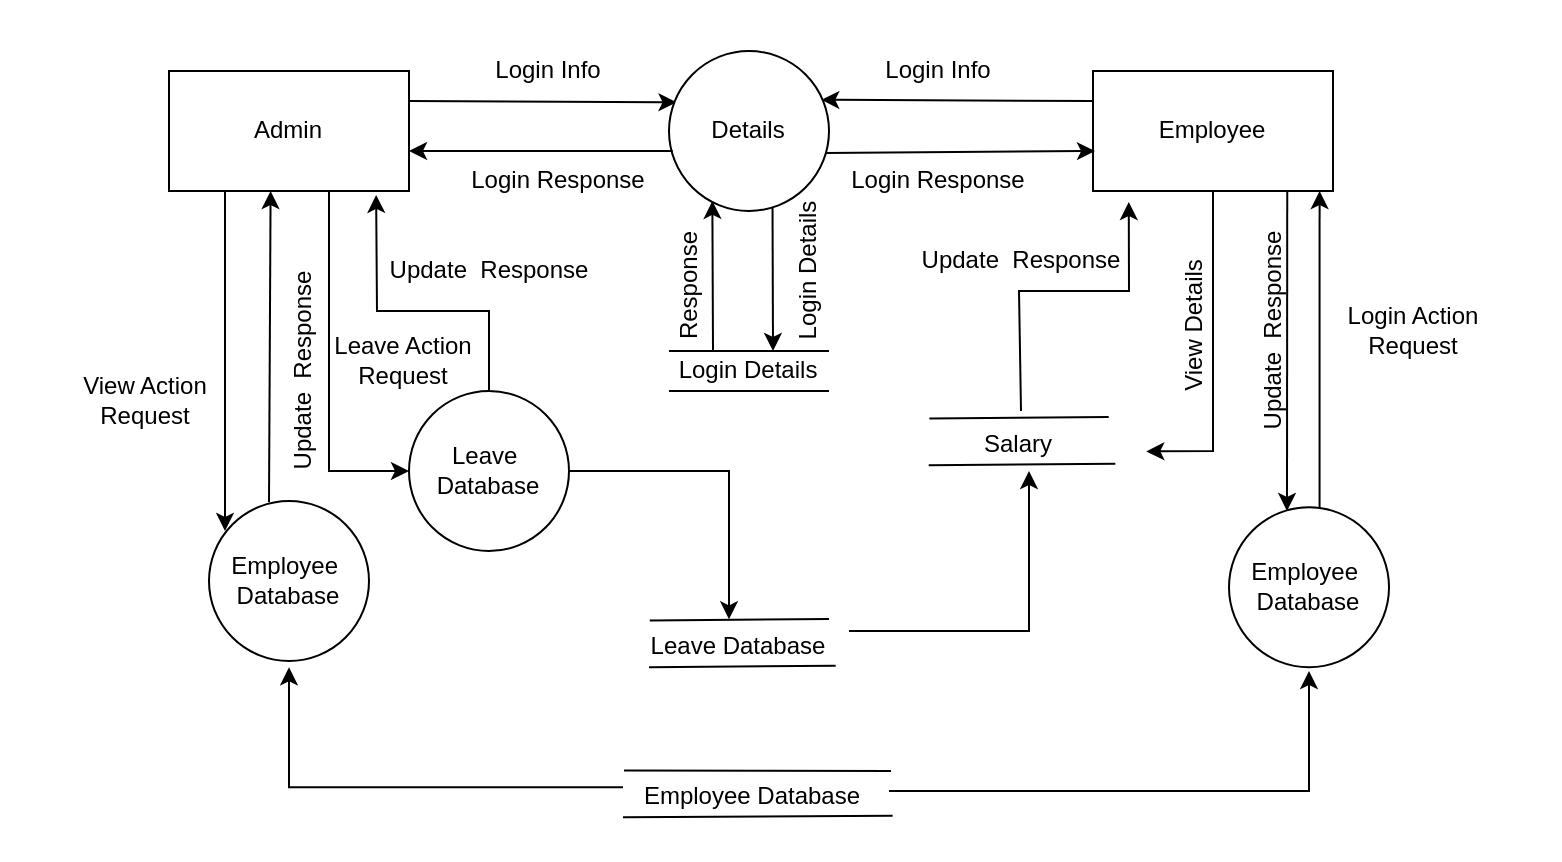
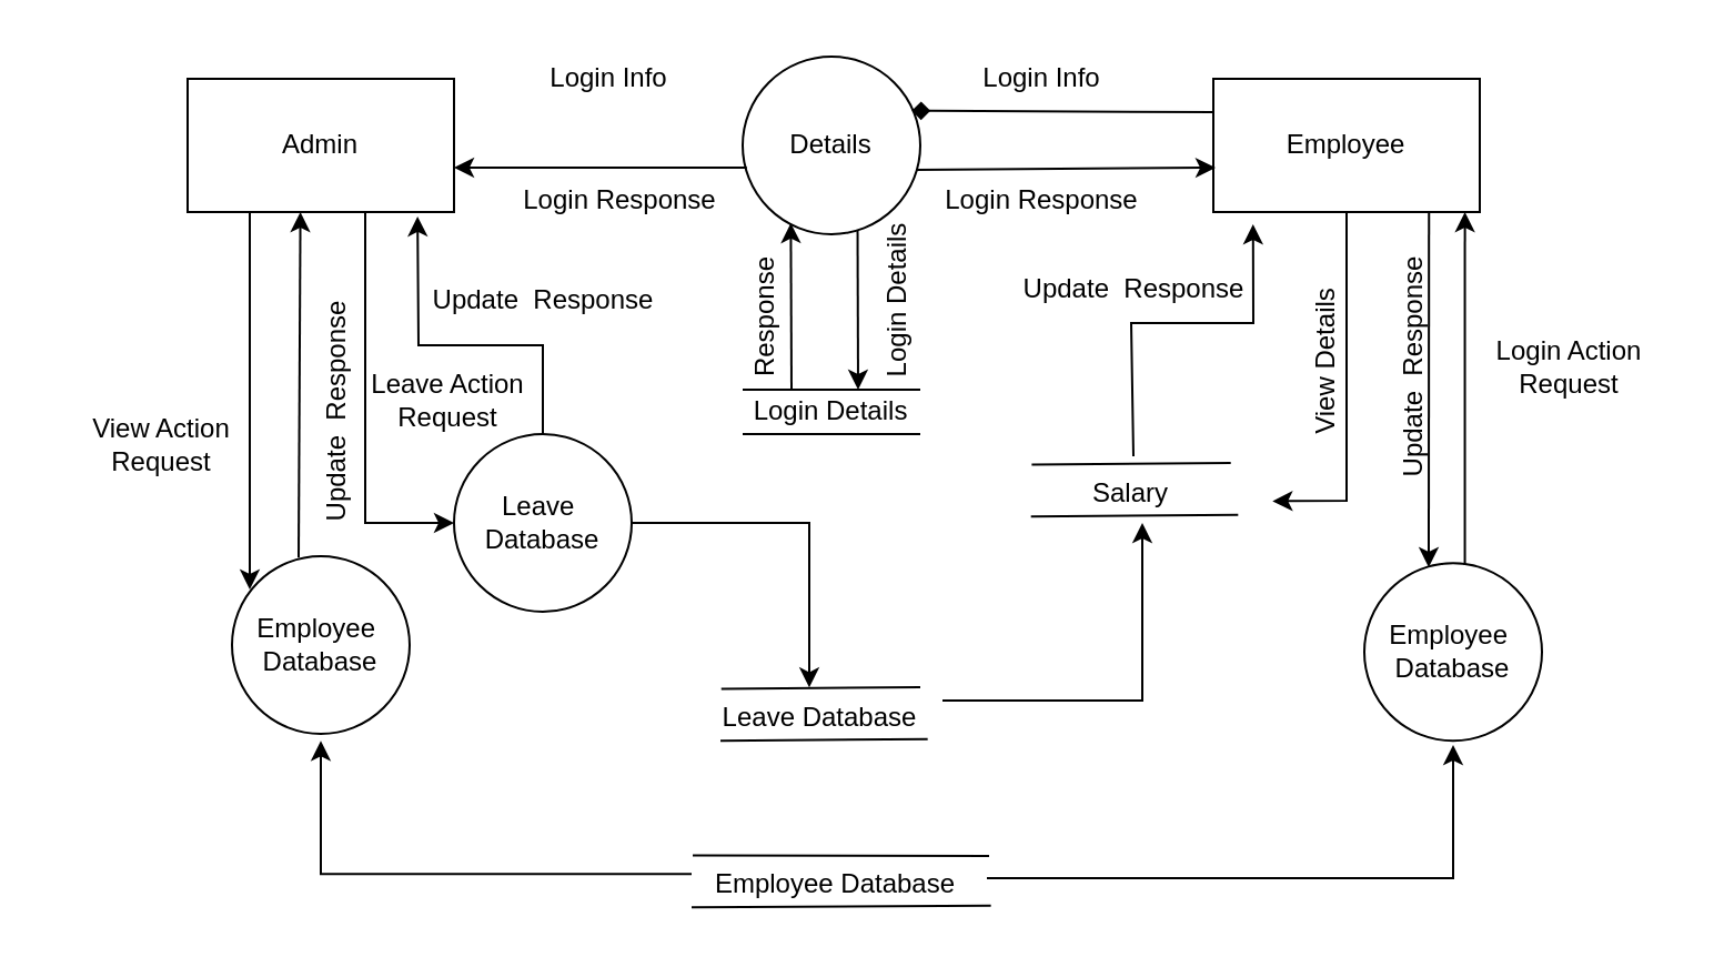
  <mxCell id="0" />
  <mxCell id="1" parent="0" />
  <mxCell id="2" value="Admin" style="rounded=0;whiteSpace=wrap;html=1;" parent="1" vertex="1"><mxGeometry x="84" y="35" width="120" height="60" as="geometry" /></mxCell>
  <mxCell id="3" value="Employee&amp;nbsp;&lt;br&gt;Database" style="ellipse;whiteSpace=wrap;html=1;aspect=fixed;" parent="1" vertex="1"><mxGeometry x="104" y="250" width="80" height="80" as="geometry" /></mxCell>
  <mxCell id="4" value="" style="endArrow=classic;html=1;rounded=0;exitX=0.5;exitY=1;exitDx=0;exitDy=0;" parent="1" edge="1"><mxGeometry width="50" height="50" relative="1" as="geometry"><mxPoint x="112" y="95" as="sourcePoint" /><mxPoint x="112" y="265" as="targetPoint" /></mxGeometry></mxCell>
  <mxCell id="5" value="Employee" style="rounded=0;whiteSpace=wrap;html=1;" parent="1" vertex="1"><mxGeometry x="546" y="35" width="120" height="60" as="geometry" /></mxCell>
- <mxCell id="6" value="" style="endArrow=classic;html=1;rounded=0;exitX=1;exitY=0.25;exitDx=0;exitDy=0;entryX=0.047;entryY=0.321;entryDx=0;entryDy=0;entryPerimeter=0;" parent="1" source="2" target="8" edge="1"><mxGeometry width="50" height="50" relative="1" as="geometry"><mxPoint x="234" y="75" as="sourcePoint" /><mxPoint x="334" y="49" as="targetPoint" /></mxGeometry></mxCell>
  <mxCell id="7" value="" style="endArrow=classic;html=1;rounded=0;entryX=0.75;entryY=1;entryDx=0;entryDy=0;exitX=0.566;exitY=0.023;exitDx=0;exitDy=0;exitPerimeter=0;" parent="1" source="41" edge="1"><mxGeometry width="50" height="50" relative="1" as="geometry"><mxPoint x="658.5" y="250.64" as="sourcePoint" /><mxPoint x="659.3" y="95" as="targetPoint" /></mxGeometry></mxCell>
  <mxCell id="8" value="Details" style="ellipse;whiteSpace=wrap;html=1;aspect=fixed;" parent="1" vertex="1"><mxGeometry x="334" y="25" width="80" height="80" as="geometry" /></mxCell>
  <mxCell id="9" value="" style="endArrow=classic;html=1;rounded=0;entryX=0.271;entryY=0.937;entryDx=0;entryDy=0;entryPerimeter=0;" parent="1" target="8" edge="1"><mxGeometry width="50" height="50" relative="1" as="geometry"><mxPoint x="356" y="175" as="sourcePoint" /><mxPoint x="356" y="104.12" as="targetPoint" /></mxGeometry></mxCell>
  <mxCell id="10" value="" style="endArrow=classic;html=1;rounded=0;exitX=0.647;exitY=0.975;exitDx=0;exitDy=0;exitPerimeter=0;" parent="1" source="8" edge="1"><mxGeometry width="50" height="50" relative="1" as="geometry"><mxPoint x="386.08" y="104.04" as="sourcePoint" /><mxPoint x="386" y="175" as="targetPoint" /></mxGeometry></mxCell>
  <mxCell id="11" value="" style="endArrow=classic;html=1;rounded=0;entryX=0.863;entryY=1.033;entryDx=0;entryDy=0;entryPerimeter=0;" parent="1" target="2" edge="1"><mxGeometry width="50" height="50" relative="1" as="geometry"><mxPoint x="244" y="195" as="sourcePoint" /><mxPoint x="294" y="280" as="targetPoint" /><Array as="points"><mxPoint x="244" y="155" /><mxPoint x="188" y="155" /></Array></mxGeometry></mxCell>
  <mxCell id="12" value="" style="endArrow=classic;html=1;rounded=0;exitX=0.75;exitY=1;exitDx=0;exitDy=0;" parent="1" edge="1"><mxGeometry width="50" height="50" relative="1" as="geometry"><mxPoint x="164" y="95" as="sourcePoint" /><mxPoint x="204" y="235" as="targetPoint" /><Array as="points"><mxPoint x="164" y="235" /></Array></mxGeometry></mxCell>
- <mxCell id="13" value="" style="endArrow=classic;html=1;rounded=0;entryX=0.952;entryY=0.305;entryDx=0;entryDy=0;entryPerimeter=0;exitX=0;exitY=0.25;exitDx=0;exitDy=0;" parent="1" source="5" target="8" edge="1"><mxGeometry width="50" height="50" relative="1" as="geometry"><mxPoint x="534.12" y="50.56" as="sourcePoint" /><mxPoint x="406.32" y="49.84" as="targetPoint" /></mxGeometry></mxCell>
+ <mxCell id="13" value="" style="endArrow=diamond;html=1;rounded=0;entryX=0.952;entryY=0.305;entryDx=0;entryDy=0;entryPerimeter=0;exitX=0;exitY=0.25;exitDx=0;exitDy=0;" parent="1" source="5" target="8" edge="1"><mxGeometry width="50" height="50" relative="1" as="geometry"><mxPoint x="534.12" y="50.56" as="sourcePoint" /><mxPoint x="406.32" y="49.84" as="targetPoint" /></mxGeometry></mxCell>
  <mxCell id="14" value="" style="endArrow=classic;html=1;rounded=0;exitX=1;exitY=0.25;exitDx=0;exitDy=0;entryX=0.066;entryY=0.295;entryDx=0;entryDy=0;entryPerimeter=0;" parent="1" edge="1"><mxGeometry width="50" height="50" relative="1" as="geometry"><mxPoint x="412" y="76" as="sourcePoint" /><mxPoint x="547" y="75" as="targetPoint" /></mxGeometry></mxCell>
  <mxCell id="15" value="" style="endArrow=classic;html=1;rounded=0;entryX=0.952;entryY=0.305;entryDx=0;entryDy=0;entryPerimeter=0;exitX=0.023;exitY=0.625;exitDx=0;exitDy=0;exitPerimeter=0;" parent="1" source="8" edge="1"><mxGeometry width="50" height="50" relative="1" as="geometry"><mxPoint x="334" y="75" as="sourcePoint" /><mxPoint x="204" y="75" as="targetPoint" /></mxGeometry></mxCell>
  <mxCell id="16" value="Login&amp;nbsp;Response" style="text;html=1;strokeColor=none;fillColor=none;align=center;verticalAlign=middle;whiteSpace=wrap;rounded=0;" parent="1" vertex="1"><mxGeometry x="234" y="75" width="90" height="30" as="geometry" /></mxCell>
  <mxCell id="17" value="Login Info" style="text;html=1;strokeColor=none;fillColor=none;align=center;verticalAlign=middle;whiteSpace=wrap;rounded=0;" parent="1" vertex="1"><mxGeometry x="224" y="25" width="100" height="20" as="geometry" /></mxCell>
  <mxCell id="18" value="Login Info" style="text;html=1;strokeColor=none;fillColor=none;align=center;verticalAlign=middle;whiteSpace=wrap;rounded=0;" parent="1" vertex="1"><mxGeometry x="439" y="20" width="60" height="30" as="geometry" /></mxCell>
  <mxCell id="19" value="Login&amp;nbsp;Response" style="text;html=1;strokeColor=none;fillColor=none;align=center;verticalAlign=middle;whiteSpace=wrap;rounded=0;" parent="1" vertex="1"><mxGeometry x="424" y="75" width="90" height="30" as="geometry" /></mxCell>
  <mxCell id="20" value="" style="endArrow=none;html=1;rounded=0;" parent="1" edge="1"><mxGeometry width="50" height="50" relative="1" as="geometry"><mxPoint x="334" y="175" as="sourcePoint" /><mxPoint x="414" y="175" as="targetPoint" /></mxGeometry></mxCell>
  <mxCell id="21" value="Response" style="text;html=1;strokeColor=none;fillColor=none;align=center;verticalAlign=middle;whiteSpace=wrap;rounded=0;rotation=270;" parent="1" vertex="1"><mxGeometry x="314" y="132.5" width="60" height="20" as="geometry" /></mxCell>
  <mxCell id="22" value="Login Details" style="text;html=1;strokeColor=none;fillColor=none;align=center;verticalAlign=middle;whiteSpace=wrap;rounded=0;rotation=270;" parent="1" vertex="1"><mxGeometry x="364" y="125" width="80" height="20" as="geometry" /></mxCell>
  <mxCell id="23" value="Login Details" style="text;html=1;strokeColor=none;fillColor=none;align=center;verticalAlign=middle;whiteSpace=wrap;rounded=0;rotation=0;" parent="1" vertex="1"><mxGeometry x="329" y="175" width="90" height="20" as="geometry" /></mxCell>
  <mxCell id="24" value="" style="endArrow=none;html=1;rounded=0;" parent="1" edge="1"><mxGeometry width="50" height="50" relative="1" as="geometry"><mxPoint x="334" y="195" as="sourcePoint" /><mxPoint x="414" y="195" as="targetPoint" /></mxGeometry></mxCell>
  <mxCell id="25" value="Leave&amp;nbsp;&lt;br&gt;Database" style="ellipse;whiteSpace=wrap;html=1;aspect=fixed;" parent="1" vertex="1"><mxGeometry x="204" y="195" width="80" height="80" as="geometry" /></mxCell>
  <mxCell id="26" value="Update&amp;nbsp; Response" style="text;html=1;strokeColor=none;fillColor=none;align=center;verticalAlign=middle;whiteSpace=wrap;rounded=0;" parent="1" vertex="1"><mxGeometry x="191.5" y="120" width="105" height="30" as="geometry" /></mxCell>
  <mxCell id="27" value="Update&amp;nbsp; Response" style="text;html=1;strokeColor=none;fillColor=none;align=center;verticalAlign=middle;whiteSpace=wrap;rounded=0;rotation=270;" parent="1" vertex="1"><mxGeometry x="99" y="175" width="105" height="20" as="geometry" /></mxCell>
  <mxCell id="28" value="Leave Action Request" style="text;html=1;strokeColor=none;fillColor=none;align=center;verticalAlign=middle;whiteSpace=wrap;rounded=0;" parent="1" vertex="1"><mxGeometry x="149" y="165" width="105" height="30" as="geometry" /></mxCell>
  <mxCell id="29" value="View Action Request" style="text;html=1;strokeColor=none;fillColor=none;align=center;verticalAlign=middle;whiteSpace=wrap;rounded=0;" parent="1" vertex="1"><mxGeometry y="185" width="105" height="30" as="geometry" x="20" /></mxCell>
  <mxCell id="30" value="" style="endArrow=none;html=1;rounded=0;exitX=0.004;exitY=-0.168;exitDx=0;exitDy=0;exitPerimeter=0;" parent="1" source="31" edge="1"><mxGeometry width="50" height="50" relative="1" as="geometry"><mxPoint x="329" y="309.13" as="sourcePoint" /><mxPoint x="414" y="309" as="targetPoint" /></mxGeometry></mxCell>
  <mxCell id="31" value="Leave Database" style="text;html=1;strokeColor=none;fillColor=none;align=center;verticalAlign=middle;whiteSpace=wrap;rounded=0;rotation=0;" parent="1" vertex="1"><mxGeometry x="324" y="313.13" width="90" height="20" as="geometry" /></mxCell>
  <mxCell id="32" value="" style="endArrow=none;html=1;rounded=0;exitX=0;exitY=1;exitDx=0;exitDy=0;entryX=1.037;entryY=0.96;entryDx=0;entryDy=0;entryPerimeter=0;" parent="1" source="31" target="31" edge="1"><mxGeometry width="50" height="50" relative="1" as="geometry"><mxPoint x="329" y="332.13" as="sourcePoint" /><mxPoint x="424" y="332" as="targetPoint" /></mxGeometry></mxCell>
  <mxCell id="33" value="" style="endArrow=classic;html=1;rounded=0;exitX=1;exitY=0.5;exitDx=0;exitDy=0;" parent="1" source="25" edge="1"><mxGeometry width="50" height="50" relative="1" as="geometry"><mxPoint x="364" y="139.13" as="sourcePoint" /><mxPoint x="364" y="309.13" as="targetPoint" /><Array as="points"><mxPoint x="364" y="235" /></Array></mxGeometry></mxCell>
  <mxCell id="34" value="" style="endArrow=classic;html=1;rounded=0;entryX=0.149;entryY=1.092;entryDx=0;entryDy=0;entryPerimeter=0;" parent="1" target="5" edge="1"><mxGeometry width="50" height="50" relative="1" as="geometry"><mxPoint x="510" y="205" as="sourcePoint" /><mxPoint x="568.84" y="94.72" as="targetPoint" /><Array as="points"><mxPoint x="509" y="145" /><mxPoint x="564" y="145" /></Array></mxGeometry></mxCell>
  <mxCell id="35" value="" style="endArrow=classic;html=1;rounded=0;exitX=1;exitY=0.5;exitDx=0;exitDy=0;" parent="1" edge="1"><mxGeometry width="50" height="50" relative="1" as="geometry"><mxPoint x="424" y="315" as="sourcePoint" /><mxPoint x="514" y="235" as="targetPoint" /><Array as="points"><mxPoint x="514" y="315" /></Array></mxGeometry></mxCell>
  <mxCell id="36" value="Update&amp;nbsp; Response" style="text;html=1;strokeColor=none;fillColor=none;align=center;verticalAlign=middle;whiteSpace=wrap;rounded=0;" parent="1" vertex="1"><mxGeometry x="458" y="115" width="105" height="30" as="geometry" /></mxCell>
  <mxCell id="37" value="" style="endArrow=classic;html=1;rounded=0;exitX=0.5;exitY=1;exitDx=0;exitDy=0;entryX=0.983;entryY=0.69;entryDx=0;entryDy=0;entryPerimeter=0;" parent="1" source="5" edge="1"><mxGeometry width="50" height="50" relative="1" as="geometry"><mxPoint x="626" y="95" as="sourcePoint" /><mxPoint x="572.64" y="225.2" as="targetPoint" /><Array as="points"><mxPoint x="606" y="225" /></Array></mxGeometry></mxCell>
  <mxCell id="38" value="View Details" style="text;html=1;strokeColor=none;fillColor=none;align=center;verticalAlign=middle;whiteSpace=wrap;rounded=0;rotation=270;" parent="1" vertex="1"><mxGeometry x="544" y="150" width="105" height="25" as="geometry" /></mxCell>
  <mxCell id="39" value="" style="endArrow=classic;html=1;rounded=0;exitX=0.5;exitY=1;exitDx=0;exitDy=0;" parent="1" edge="1"><mxGeometry width="50" height="50" relative="1" as="geometry"><mxPoint x="643.12" y="95" as="sourcePoint" /><mxPoint x="643" y="255" as="targetPoint" /></mxGeometry></mxCell>
  <mxCell id="40" value="" style="endArrow=classic;html=1;rounded=0;entryX=0.75;entryY=1;entryDx=0;entryDy=0;exitX=0.64;exitY=0.008;exitDx=0;exitDy=0;exitPerimeter=0;" parent="1" edge="1"><mxGeometry width="50" height="50" relative="1" as="geometry"><mxPoint x="134" y="250.64" as="sourcePoint" /><mxPoint x="134.8" y="95" as="targetPoint" /></mxGeometry></mxCell>
  <mxCell id="41" value="Employee&amp;nbsp;&lt;br&gt;Database" style="ellipse;whiteSpace=wrap;html=1;aspect=fixed;" parent="1" vertex="1"><mxGeometry x="614" y="253.13" width="80" height="80" as="geometry" /></mxCell>
  <mxCell id="42" value="Update&amp;nbsp; Response" style="text;html=1;strokeColor=none;fillColor=none;align=center;verticalAlign=middle;whiteSpace=wrap;rounded=0;rotation=270;" parent="1" vertex="1"><mxGeometry x="584" y="150" width="105" height="30" as="geometry" /></mxCell>
  <mxCell id="43" value="Login Action Request" style="text;html=1;strokeColor=none;fillColor=none;align=center;verticalAlign=middle;whiteSpace=wrap;rounded=0;" parent="1" vertex="1"><mxGeometry x="654" y="150" width="105" height="30" as="geometry" /></mxCell>
  <mxCell id="44" value="" style="endArrow=none;html=1;rounded=0;exitX=0.004;exitY=-0.168;exitDx=0;exitDy=0;exitPerimeter=0;" parent="1" source="45" edge="1"><mxGeometry width="50" height="50" relative="1" as="geometry"><mxPoint x="360" y="385.13" as="sourcePoint" /><mxPoint x="445" y="385" as="targetPoint" /></mxGeometry></mxCell>
  <mxCell id="45" value="Employee Database" style="text;html=1;strokeColor=none;fillColor=none;align=center;verticalAlign=middle;whiteSpace=wrap;rounded=0;rotation=0;" parent="1" vertex="1"><mxGeometry x="311" y="388.13" width="130" height="20" as="geometry" /></mxCell>
  <mxCell id="46" value="" style="endArrow=none;html=1;rounded=0;exitX=0;exitY=1;exitDx=0;exitDy=0;entryX=1.037;entryY=0.96;entryDx=0;entryDy=0;entryPerimeter=0;" parent="1" source="45" target="45" edge="1"><mxGeometry width="50" height="50" relative="1" as="geometry"><mxPoint x="360" y="408.13" as="sourcePoint" /><mxPoint x="455" y="408" as="targetPoint" /></mxGeometry></mxCell>
  <mxCell id="47" value="" style="endArrow=classic;html=1;rounded=0;" parent="1" edge="1"><mxGeometry width="50" height="50" relative="1" as="geometry"><mxPoint x="444" y="395" as="sourcePoint" /><mxPoint x="654" y="335" as="targetPoint" /><Array as="points"><mxPoint x="654" y="395" /></Array></mxGeometry></mxCell>
  <mxCell id="48" value="" style="endArrow=classic;html=1;rounded=0;exitX=0;exitY=0.25;exitDx=0;exitDy=0;" parent="1" source="45" edge="1"><mxGeometry width="50" height="50" relative="1" as="geometry"><mxPoint x="-86" y="393.13" as="sourcePoint" /><mxPoint x="144" y="333.13" as="targetPoint" /><Array as="points"><mxPoint x="144" y="393.13" /></Array></mxGeometry></mxCell>
  <mxCell id="49" value="" style="endArrow=none;html=1;rounded=0;exitX=0.004;exitY=-0.168;exitDx=0;exitDy=0;exitPerimeter=0;" edge="1" parent="1" source="50"><mxGeometry width="50" height="50" relative="1" as="geometry"><mxPoint x="468.84" y="208.13" as="sourcePoint" /><mxPoint x="553.84" y="208" as="targetPoint" /></mxGeometry></mxCell>
  <mxCell id="50" value="Salary" style="text;html=1;strokeColor=none;fillColor=none;align=center;verticalAlign=middle;whiteSpace=wrap;rounded=0;rotation=0;" vertex="1" parent="1"><mxGeometry x="463.84" y="212.13" width="90" height="20" as="geometry" /></mxCell>
  <mxCell id="51" value="" style="endArrow=none;html=1;rounded=0;exitX=0;exitY=1;exitDx=0;exitDy=0;entryX=1.037;entryY=0.96;entryDx=0;entryDy=0;entryPerimeter=0;" edge="1" parent="1" source="50" target="50"><mxGeometry width="50" height="50" relative="1" as="geometry"><mxPoint x="468.84" y="231.13" as="sourcePoint" /><mxPoint x="563.84" y="231" as="targetPoint" /></mxGeometry></mxCell>
